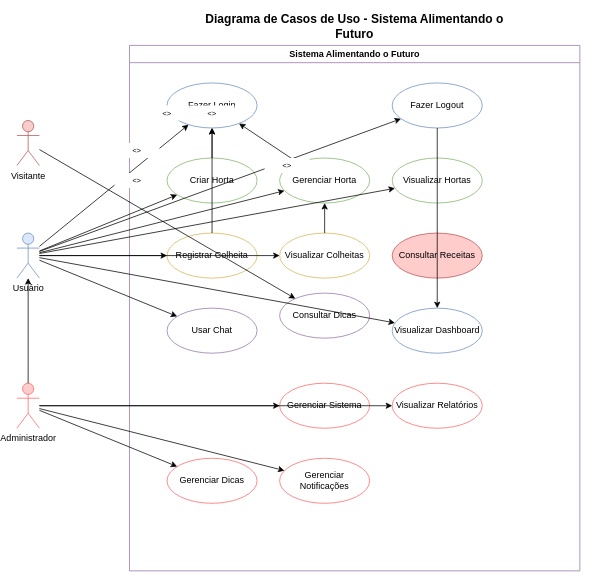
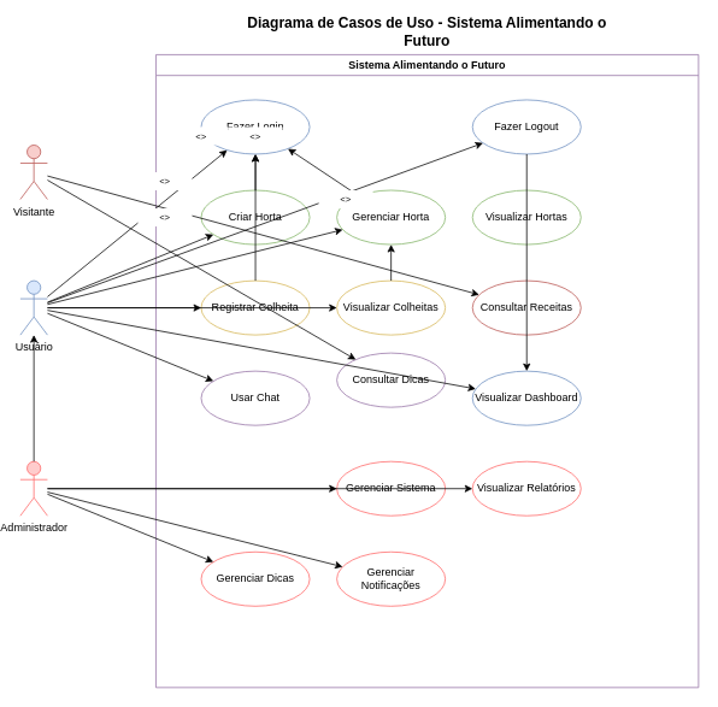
  <mxCell id="0" />
  <mxCell id="1" parent="0" />
  <mxCell id="2" value="Sistema Alimentando o Futuro" style="swimlane;whiteSpace=wrap;html=1;fillColor=#FFFFFF;strokeColor=#9673a6;" parent="1" vertex="1"><mxGeometry x="170" y="60" width="600" height="700" as="geometry" /></mxCell>
  <mxCell id="3" value="Fazer Login" style="ellipse;whiteSpace=wrap;html=1;fillColor=#FFFFFF;strokeColor=#6c8ebf;" parent="2" vertex="1"><mxGeometry x="50" y="50" width="120" height="60" as="geometry" /></mxCell>
  <mxCell id="4" value="Fazer Logout" style="ellipse;whiteSpace=wrap;html=1;fillColor=#FFFFFF;strokeColor=#6c8ebf;" parent="2" vertex="1"><mxGeometry x="350" y="50" width="120" height="60" as="geometry" /></mxCell>
  <mxCell id="5" value="Criar Horta" style="ellipse;whiteSpace=wrap;html=1;fillColor=#FFFFFF;strokeColor=#82b366;" parent="2" vertex="1"><mxGeometry x="50" y="150" width="120" height="60" as="geometry" /></mxCell>
  <mxCell id="6" value="Gerenciar Horta" style="ellipse;whiteSpace=wrap;html=1;fillColor=#FFFFFF;strokeColor=#82b366;" parent="2" vertex="1"><mxGeometry x="200" y="150" width="120" height="60" as="geometry" /></mxCell>
  <mxCell id="7" value="Visualizar Hortas" style="ellipse;whiteSpace=wrap;html=1;fillColor=#FFFFFF;strokeColor=#82b366;" parent="2" vertex="1"><mxGeometry x="350" y="150" width="120" height="60" as="geometry" /></mxCell>
  <mxCell id="8" value="Registrar Colheita" style="ellipse;whiteSpace=wrap;html=1;fillColor=#FFFFFF;strokeColor=#d6b656;" parent="2" vertex="1"><mxGeometry x="50" y="250" width="120" height="60" as="geometry" /></mxCell>
  <mxCell id="9" value="Visualizar Colheitas" style="ellipse;whiteSpace=wrap;html=1;fillColor=#FFFFFF;strokeColor=#d6b656;" parent="2" vertex="1"><mxGeometry x="200" y="250" width="120" height="60" as="geometry" /></mxCell>
- <mxCell id="10" value="Consultar Receitas" style="ellipse;whiteSpace=wrap;html=1;fillColor=#ffcccc;strokeColor=#b85450;" parent="2" vertex="1"><mxGeometry x="350" y="250" width="120" height="60" as="geometry" /></mxCell>
+ <mxCell id="10" value="Consultar Receitas" style="ellipse;whiteSpace=wrap;html=1;fillColor=#FFFFFF;strokeColor=#b85450;" parent="2" vertex="1"><mxGeometry x="350" y="250" width="120" height="60" as="geometry" /></mxCell>
  <mxCell id="11" value="Usar Chat" style="ellipse;whiteSpace=wrap;html=1;fillColor=#FFFFFF;strokeColor=#9673a6;" parent="2" vertex="1"><mxGeometry x="50" y="350" width="120" height="60" as="geometry" /></mxCell>
  <mxCell id="12" value="Consultar Dicas" style="ellipse;whiteSpace=wrap;html=1;fillColor=#FFFFFF;strokeColor=#9673a6;" parent="2" vertex="1"><mxGeometry x="200" y="330" width="120" height="60" as="geometry" /></mxCell>
  <mxCell id="13" value="Visualizar Dashboard" style="ellipse;whiteSpace=wrap;html=1;fillColor=#FFFFFF;strokeColor=#6c8ebf;" parent="2" vertex="1"><mxGeometry x="350" y="350" width="120" height="60" as="geometry" /></mxCell>
  <mxCell id="14" value="Gerenciar Sistema" style="ellipse;whiteSpace=wrap;html=1;fillColor=#FFFFFF;strokeColor=#ff6666;" parent="2" vertex="1"><mxGeometry x="200" y="450" width="120" height="60" as="geometry" /></mxCell>
  <mxCell id="15" value="Visualizar Relatórios" style="ellipse;whiteSpace=wrap;html=1;fillColor=#FFFFFF;strokeColor=#ff6666;" parent="2" vertex="1"><mxGeometry x="350" y="450" width="120" height="60" as="geometry" /></mxCell>
  <mxCell id="16" value="Gerenciar Dicas" style="ellipse;whiteSpace=wrap;html=1;fillColor=#FFFFFF;strokeColor=#ff6666;" parent="2" vertex="1"><mxGeometry x="50" y="550" width="120" height="60" as="geometry" /></mxCell>
  <mxCell id="17" value="Gerenciar Notificações" style="ellipse;whiteSpace=wrap;html=1;fillColor=#FFFFFF;strokeColor=#ff6666;" parent="2" vertex="1"><mxGeometry x="200" y="550" width="120" height="60" as="geometry" /></mxCell>
  <mxCell id="18" value="Usuário" style="shape=umlActor;verticalLabelPosition=bottom;verticalAlign=top;html=1;outlineConnect=0;fillColor=#dae8fc;strokeColor=#6c8ebf;" parent="1" vertex="1"><mxGeometry x="20" y="310" width="30" height="60" as="geometry" /></mxCell>
  <mxCell id="19" value="Administrador" style="shape=umlActor;verticalLabelPosition=bottom;verticalAlign=top;html=1;outlineConnect=0;fillColor=#ffcccc;strokeColor=#ff6666;" parent="1" vertex="1"><mxGeometry x="20" y="510" width="30" height="60" as="geometry" /></mxCell>
  <mxCell id="20" value="Visitante" style="shape=umlActor;verticalLabelPosition=bottom;verticalAlign=top;html=1;outlineConnect=0;fillColor=#f8cecc;strokeColor=#b85450;" parent="1" vertex="1"><mxGeometry x="20" y="160" width="30" height="60" as="geometry" /></mxCell>
+ <mxCell id="21" style="fillColor=#FFFFFF;" parent="1" source="20" target="10" edge="1"><mxGeometry relative="1" as="geometry" /></mxCell>
  <mxCell id="22" style="fillColor=#FFFFFF;" parent="1" source="20" target="12" edge="1"><mxGeometry relative="1" as="geometry" /></mxCell>
  <mxCell id="23" style="fillColor=#FFFFFF;" parent="1" source="18" target="3" edge="1"><mxGeometry relative="1" as="geometry" /></mxCell>
  <mxCell id="24" style="fillColor=#FFFFFF;" parent="1" source="18" target="4" edge="1"><mxGeometry relative="1" as="geometry" /></mxCell>
  <mxCell id="25" style="fillColor=#FFFFFF;" parent="1" source="18" target="5" edge="1"><mxGeometry relative="1" as="geometry" /></mxCell>
  <mxCell id="26" style="fillColor=#FFFFFF;" parent="1" source="18" target="6" edge="1"><mxGeometry relative="1" as="geometry" /></mxCell>
- <mxCell id="27" style="fillColor=#FFFFFF;" parent="1" source="18" target="7" edge="1"><mxGeometry relative="1" as="geometry" /></mxCell>
  <mxCell id="28" style="fillColor=#FFFFFF;" parent="1" source="18" target="8" edge="1"><mxGeometry relative="1" as="geometry" /></mxCell>
  <mxCell id="29" style="fillColor=#FFFFFF;" parent="1" source="18" target="9" edge="1"><mxGeometry relative="1" as="geometry" /></mxCell>
  <mxCell id="30" style="fillColor=#FFFFFF;" parent="1" source="18" target="11" edge="1"><mxGeometry relative="1" as="geometry" /></mxCell>
  <mxCell id="31" style="fillColor=#FFFFFF;" parent="1" source="18" target="13" edge="1"><mxGeometry relative="1" as="geometry" /></mxCell>
  <mxCell id="32" style="fillColor=#FFFFFF;" parent="1" source="19" target="14" edge="1"><mxGeometry relative="1" as="geometry" /></mxCell>
  <mxCell id="33" style="fillColor=#FFFFFF;" parent="1" source="19" target="15" edge="1"><mxGeometry relative="1" as="geometry" /></mxCell>
  <mxCell id="34" style="fillColor=#FFFFFF;" parent="1" source="19" target="16" edge="1"><mxGeometry relative="1" as="geometry" /></mxCell>
  <mxCell id="35" style="fillColor=#FFFFFF;" parent="1" source="19" target="17" edge="1"><mxGeometry relative="1" as="geometry" /></mxCell>
  <mxCell id="36" style="fillColor=#FFFFFF;" edge="1" parent="1" source="5" target="3"><mxGeometry relative="1" as="geometry" /></mxCell>
  <mxCell id="37" value="&lt;&lt;include&gt;&gt;" style="text;html=1;strokeColor=none;fillColor=#FFFFFF;align=center;verticalAlign=middle;whiteSpace=wrap;rounded=0;fontSize=10;fontStyle=2;" vertex="1" parent="1"><mxGeometry x="190" y="140" width="60" height="20" as="geometry" /></mxCell>
  <mxCell id="38" style="fillColor=#FFFFFF;" edge="1" parent="1" source="6" target="3"><mxGeometry relative="1" as="geometry" /></mxCell>
  <mxCell id="39" value="&lt;&lt;include&gt;&gt;" style="text;html=1;strokeColor=none;fillColor=#FFFFFF;align=center;verticalAlign=middle;whiteSpace=wrap;rounded=0;fontSize=10;fontStyle=2;" vertex="1" parent="1"><mxGeometry x="250" y="140" width="60" height="20" as="geometry" /></mxCell>
  <mxCell id="40" style="fillColor=#FFFFFF;" edge="1" parent="1" source="8" target="3"><mxGeometry relative="1" as="geometry" /></mxCell>
  <mxCell id="41" value="&lt;&lt;include&gt;&gt;" style="text;html=1;strokeColor=none;fillColor=#FFFFFF;align=center;verticalAlign=middle;whiteSpace=wrap;rounded=0;fontSize=10;fontStyle=2;" vertex="1" parent="1"><mxGeometry x="150" y="190" width="60" height="20" as="geometry" /></mxCell>
  <mxCell id="42" style="fillColor=#FFFFFF;" edge="1" parent="1" source="4" target="13"><mxGeometry relative="1" as="geometry" /></mxCell>
  <mxCell id="43" value="&lt;&lt;extend&gt;&gt;" style="text;html=1;strokeColor=none;fillColor=#FFFFFF;align=center;verticalAlign=middle;whiteSpace=wrap;rounded=0;fontSize=10;fontStyle=2;" vertex="1" parent="1"><mxGeometry x="350" y="210" width="60" height="20" as="geometry" /></mxCell>
  <mxCell id="44" style="fillColor=#FFFFFF;" edge="1" parent="1" source="9" target="6"><mxGeometry relative="1" as="geometry" /></mxCell>
  <mxCell id="45" value="&lt;&lt;extend&gt;&gt;" style="text;html=1;strokeColor=none;fillColor=#FFFFFF;align=center;verticalAlign=middle;whiteSpace=wrap;rounded=0;fontSize=10;fontStyle=2;" vertex="1" parent="1"><mxGeometry x="150" y="230" width="60" height="20" as="geometry" /></mxCell>
  <mxCell id="46" style="fillColor=#FFFFFF;" parent="1" source="19" target="18" edge="1"><mxGeometry relative="1" as="geometry"><mxPoint x="35" y="460" as="targetPoint" /></mxGeometry></mxCell>
  <mxCell id="47" value="Diagrama de Casos de Uso - Sistema Alimentando o Futuro" style="text;html=1;strokeColor=none;fillColor=#FFFFFF;align=center;verticalAlign=middle;whiteSpace=wrap;rounded=0;fontSize=16;fontStyle=1;" parent="1" vertex="1"><mxGeometry x="270" y="20" width="400" height="30" as="geometry" /></mxCell>
